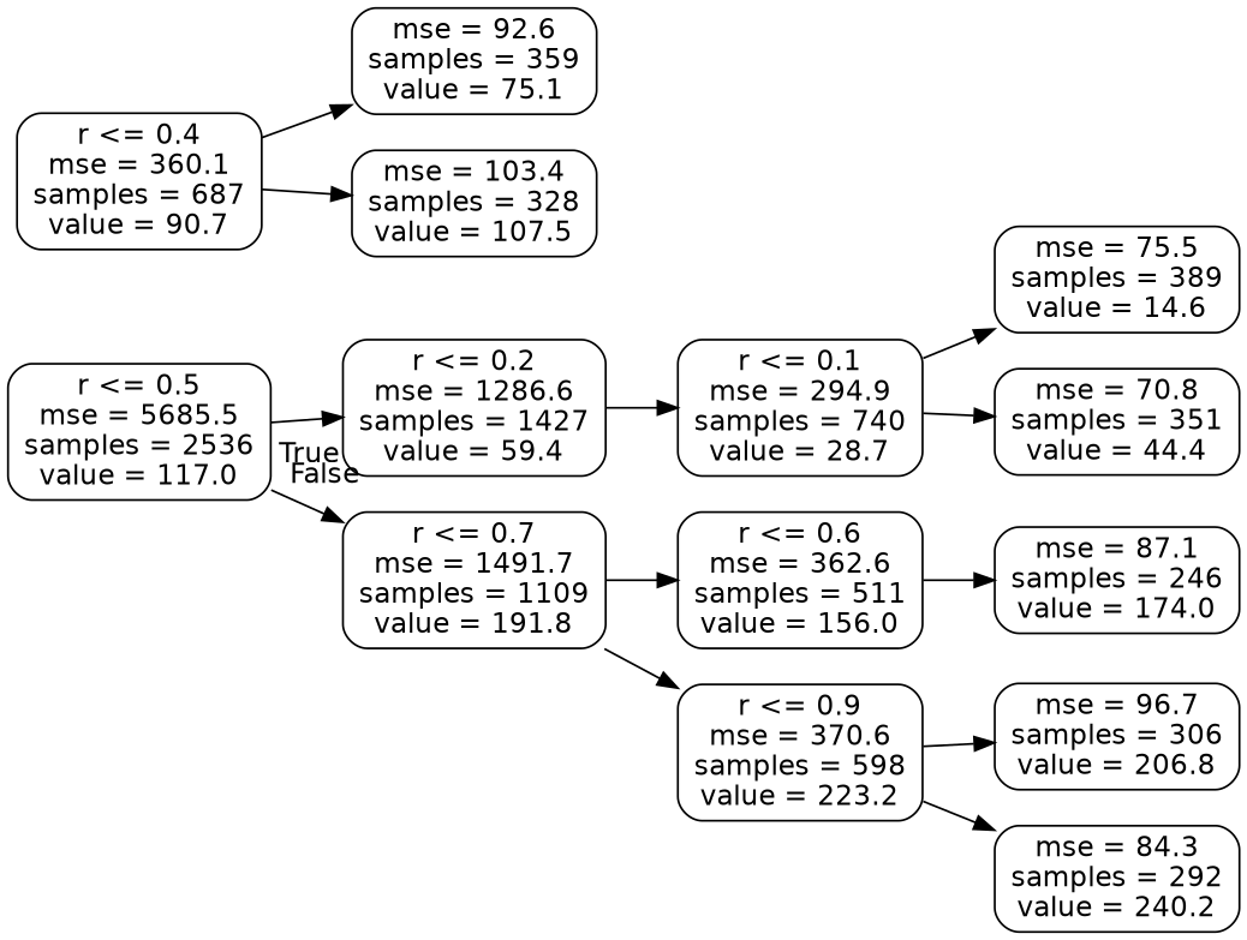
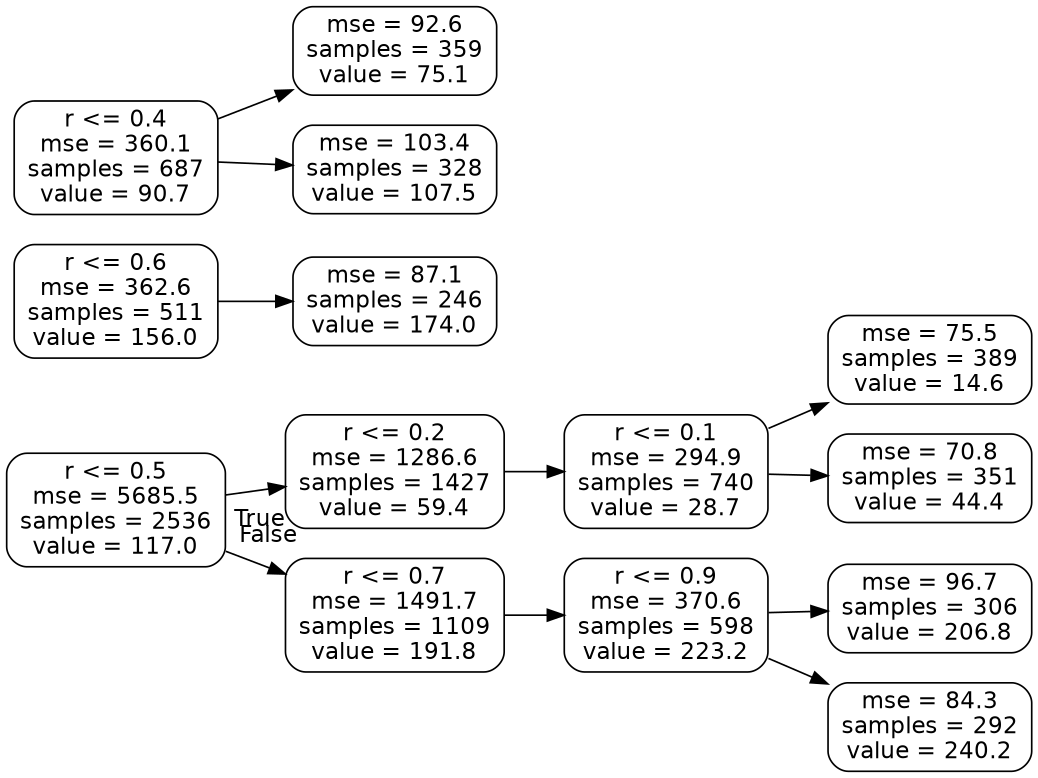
  digraph {
    rankdir=LR
    node [color=black fontname=helvetica shape=box style=rounded]
    edge [fontname=helvetica]
    n1 [label="r <= 0.5\nmse = 5685.5\nsamples = 2536\nvalue = 117.0"]
    n2 [label="r <= 0.2\nmse = 1286.6\nsamples = 1427\nvalue = 59.4"]
    n3 [label="r <= 0.7\nmse = 1491.7\nsamples = 1109\nvalue = 191.8"]
    n4 [label="r <= 0.1\nmse = 294.9\nsamples = 740\nvalue = 28.7"]
    n5 [label="r <= 0.6\nmse = 362.6\nsamples = 511\nvalue = 156.0"]
    n6 [label="r <= 0.9\nmse = 370.6\nsamples = 598\nvalue = 223.2"]
    n7 [label="mse = 75.5\nsamples = 389\nvalue = 14.6"]
    n8 [label="mse = 70.8\nsamples = 351\nvalue = 44.4"]
    n9 [label="r <= 0.4\nmse = 360.1\nsamples = 687\nvalue = 90.7"]
    n10 [label="mse = 92.6\nsamples = 359\nvalue = 75.1"]
    n11 [label="mse = 103.4\nsamples = 328\nvalue = 107.5"]
    n12 [label="mse = 87.1\nsamples = 246\nvalue = 174.0"]
    n13 [label="mse = 96.7\nsamples = 306\nvalue = 206.8"]
    n14 [label="mse = 84.3\nsamples = 292\nvalue = 240.2"]
    n1 -> n2 [headlabel=True labelangle=45 labeldistance=2.5]
    n1 -> n3 [headlabel=False labelangle=-45 labeldistance=2.5]
    n2 -> n4
-   n3 -> n5
    n3 -> n6
    n4 -> n7
    n4 -> n8
    n5 -> n12
    n6 -> n13
    n6 -> n14
    n9 -> n10
    n9 -> n11
  }
